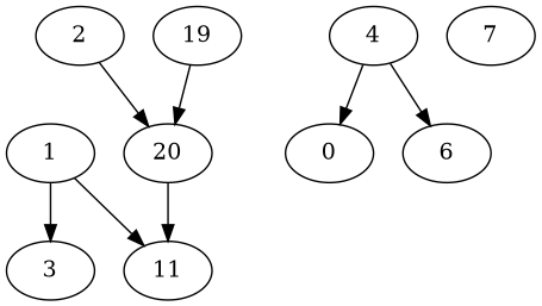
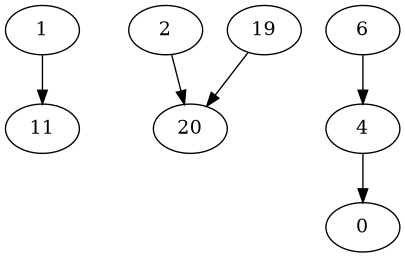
  strict digraph {
    n1 [label=1]
-   n2 [label=3]
    n3 [label=11]
    n4 [label=2]
    n5 [label=20]
    n6 [label=4]
    n7 [label=0]
    n8 [label=6]
-   n9 [label=7]
    n10 [label=19]
-   n1 -> n2
    n1 -> n3
    n4 -> n5
-   n5 -> n3
    n6 -> n7
-   n6 -> n8
+   n8 -> n6
    n10 -> n5
  }
